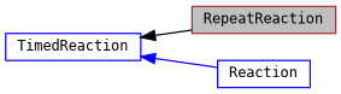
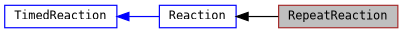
  digraph {
    fontname="DejaVu Sans Mono"
    rankdir=LR
    node [color=blue fontname="DejaVu Sans Mono" fontsize=10 shape=record]
    edge [dir=back fontname="DejaVu Sans Mono" fontsize=10 labelfontname=Helvetica labelfontsize=10 style=solid]
    n1 [color=brown fillcolor=grey75 fontcolor=black height=0.2 label=RepeatReaction style=filled width=0.4]
    n2 [height=0.2 label=TimedReaction width=0.4]
    n3 [height=0.2 label=Reaction width=0.4]
-   n2 -> n1 [color=black]
+   n3 -> n1 [color=black]
    n2 -> n3 [color=blue]
  }
